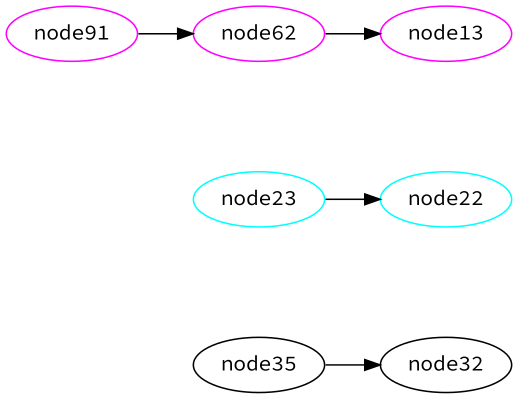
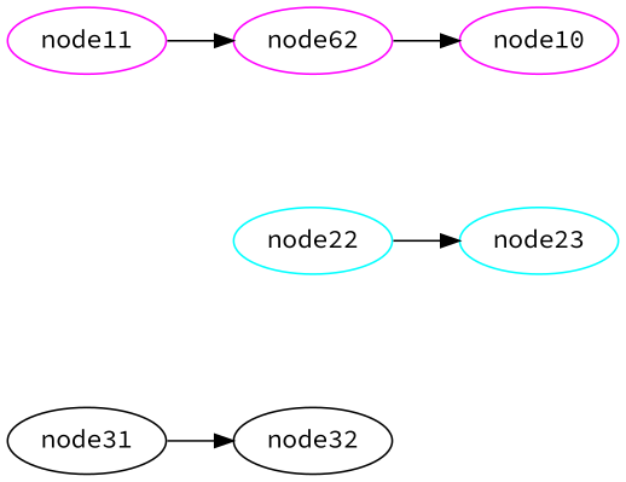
  digraph {
    fontname="Source Code Pro"
    nodesep=0.5
    ranksep=1
    node [color=magenta fontname="Source Code Pro" group=2]
    edge [fontname="Source Code Pro"]
-   node11 [group=1 label=node91]
+   node11 [group=1]
    n2 [label=node62]
-   node13 [group=3]
+   node13 [group=3 label=node10]
    node22 [color=cyan]
    node23 [color=cyan group=3]
-   node31 [group=1 label=node35 color=""]
+   node31 [group=1 color=""]
    node32 [color=""]
    subgraph sub_1 {
      rank=same
      node11
      n2
      node13
    }
    subgraph sub_2 {
      rank=same
      node22
      node23
    }
    subgraph sub_3 {
      rank=same
      node31
      node32
    }
    node11 -> n2
    n2 -> node13
    n2 -> node22 [style=invis]
    node13 -> node23 [style=invis]
-   node23 -> node22
+   node22 -> node23
    node22 -> node32 [style=invis]
    node31 -> node32
  }
